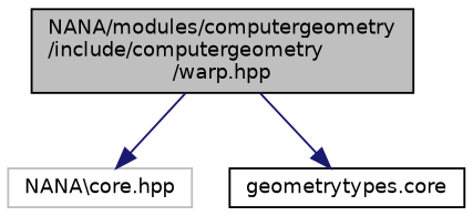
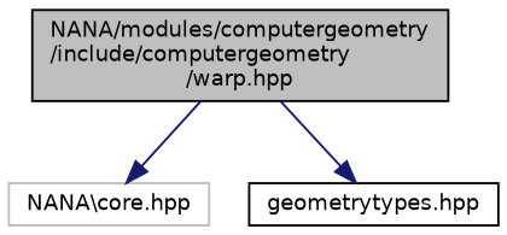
  digraph {
    node [color=black fillcolor=white fontname=Helvetica fontsize=10 shape=record style=filled]
    edge [color=midnightblue fontname=Helvetica fontsize=10 labelfontname=Helvetica labelfontsize=10 style=solid]
    n1 [fillcolor=grey75 fontcolor=black height=0.2 label="NANA/modules/computergeometry\l/include/computergeometry\l/warp.hpp" width=0.4]
    n2 [color=grey75 height=0.2 label="NANA\\core.hpp" width=0.4]
-   n3 [height=0.2 label="geometrytypes.core" width=0.4]
+   n3 [height=0.2 label="geometrytypes.hpp" width=0.4]
    n1 -> n2
    n1 -> n3
  }
